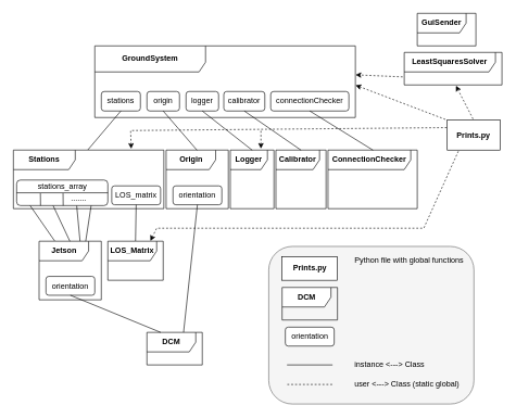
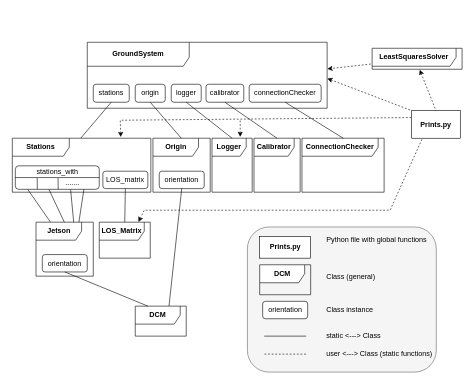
  <mxCell id="0" />
  <mxCell id="1" parent="0" />
  <mxCell id="2" value="" style="endArrow=none;dashed=1;html=1;rounded=0;entryX=0;entryY=0.25;entryDx=0;entryDy=0;exitX=0.783;exitY=-0.022;exitDx=0;exitDy=0;exitPerimeter=0;endFill=0;startArrow=classic;startFill=1;" parent="1" source="10" target="46" edge="1"><mxGeometry width="50" height="50" relative="1" as="geometry"><mxPoint x="370" y="150" as="sourcePoint" /><mxPoint x="685.59" y="195.2" as="targetPoint" /><Array as="points"><mxPoint x="200" y="200" /></Array></mxGeometry></mxCell>
  <mxCell id="3" value="&lt;b&gt;GroundSystem&lt;/b&gt;" style="shape=umlFrame;whiteSpace=wrap;html=1;pointerEvents=0;width=170;height=40;" parent="1" vertex="1"><mxGeometry x="145" y="70" width="400" height="110" as="geometry" /></mxCell>
  <mxCell id="4" value="stations" style="rounded=1;whiteSpace=wrap;html=1;" parent="1" vertex="1"><mxGeometry x="155" y="140" width="60" height="30" as="geometry" /></mxCell>
  <mxCell id="5" value="origin" style="rounded=1;whiteSpace=wrap;html=1;" parent="1" vertex="1"><mxGeometry x="225" y="140" width="50" height="30" as="geometry" /></mxCell>
  <mxCell id="6" value="logger" style="rounded=1;whiteSpace=wrap;html=1;" parent="1" vertex="1"><mxGeometry x="285" y="140" width="50" height="30" as="geometry" /></mxCell>
  <mxCell id="7" value="connectionChecker" style="rounded=1;whiteSpace=wrap;html=1;" parent="1" vertex="1"><mxGeometry x="415" y="140" width="120" height="30" as="geometry" /></mxCell>
  <mxCell id="8" value="calibrator" style="rounded=1;whiteSpace=wrap;html=1;" parent="1" vertex="1"><mxGeometry x="343" y="140" width="63" height="30" as="geometry" /></mxCell>
  <mxCell id="9" value="" style="endArrow=none;html=1;rounded=0;entryX=0.5;entryY=1;entryDx=0;entryDy=0;exitX=0.495;exitY=-0.004;exitDx=0;exitDy=0;exitPerimeter=0;" parent="1" source="10" target="4" edge="1"><mxGeometry width="50" height="50" relative="1" as="geometry"><mxPoint x="120" y="270" as="sourcePoint" /><mxPoint x="400" y="350" as="targetPoint" /></mxGeometry></mxCell>
  <mxCell id="10" value="&lt;b&gt;Stations&lt;/b&gt;" style="shape=umlFrame;whiteSpace=wrap;html=1;pointerEvents=0;width=95;height=30;" parent="1" vertex="1"><mxGeometry x="20" y="230" width="231" height="90" as="geometry" /></mxCell>
  <mxCell id="11" value="" style="group" parent="1" vertex="1" connectable="0"><mxGeometry x="25" y="276" width="140" height="40" as="geometry" /></mxCell>
  <mxCell id="12" value="" style="rounded=1;whiteSpace=wrap;html=1;" parent="11" vertex="1"><mxGeometry width="140" height="39.216" as="geometry" /></mxCell>
  <mxCell id="13" value="" style="endArrow=none;html=1;rounded=0;exitX=0;exitY=0.5;exitDx=0;exitDy=0;entryX=1;entryY=0.5;entryDx=0;entryDy=0;" parent="11" source="12" target="12" edge="1"><mxGeometry width="50" height="50" relative="1" as="geometry"><mxPoint x="335.152" y="-117.647" as="sourcePoint" /><mxPoint x="377.576" y="-156.863" as="targetPoint" /></mxGeometry></mxCell>
- <mxCell id="14" value="stations_array" style="text;html=1;align=center;verticalAlign=middle;whiteSpace=wrap;rounded=0;" parent="11" vertex="1"><mxGeometry x="44.545" y="-2" width="50.909" height="23.529" as="geometry" /></mxCell>
+ <mxCell id="14" value="stations_with" style="text;html=1;align=center;verticalAlign=middle;whiteSpace=wrap;rounded=0;" parent="11" vertex="1"><mxGeometry x="44.545" y="-2" width="50.909" height="23.529" as="geometry" /></mxCell>
  <mxCell id="15" value="" style="endArrow=none;html=1;rounded=0;entryX=0.25;entryY=1;entryDx=0;entryDy=0;startSize=6;exitX=0.25;exitY=1;exitDx=0;exitDy=0;" parent="11" edge="1"><mxGeometry width="50" height="50" relative="1" as="geometry"><mxPoint x="36.485" y="20.392" as="sourcePoint" /><mxPoint x="36.697" y="39.216" as="targetPoint" /></mxGeometry></mxCell>
  <mxCell id="16" value="" style="endArrow=none;html=1;rounded=0;entryX=0.25;entryY=1;entryDx=0;entryDy=0;startSize=6;exitX=0.25;exitY=1;exitDx=0;exitDy=0;" parent="11" edge="1"><mxGeometry width="50" height="50" relative="1" as="geometry"><mxPoint x="71.273" y="20.392" as="sourcePoint" /><mxPoint x="71.485" y="39.216" as="targetPoint" /></mxGeometry></mxCell>
  <mxCell id="17" value="......." style="text;html=1;align=center;verticalAlign=middle;whiteSpace=wrap;rounded=0;" parent="11" vertex="1"><mxGeometry x="69.576" y="16.471" width="50.909" height="23.529" as="geometry" /></mxCell>
  <mxCell id="18" value="LOS_matrix" style="rounded=1;whiteSpace=wrap;html=1;" parent="1" vertex="1"><mxGeometry x="171" y="285" width="75" height="29" as="geometry" /></mxCell>
  <mxCell id="19" value="&lt;b&gt;Origin&lt;/b&gt;" style="shape=umlFrame;whiteSpace=wrap;html=1;pointerEvents=0;width=76;height=30;" parent="1" vertex="1"><mxGeometry x="254.5" y="230" width="95.5" height="90" as="geometry" /></mxCell>
  <mxCell id="20" value="" style="endArrow=none;html=1;rounded=0;entryX=0.5;entryY=1;entryDx=0;entryDy=0;exitX=0.496;exitY=0.002;exitDx=0;exitDy=0;exitPerimeter=0;" parent="1" source="19" target="5" edge="1"><mxGeometry width="50" height="50" relative="1" as="geometry"><mxPoint x="320" y="220" as="sourcePoint" /><mxPoint x="400" y="260" as="targetPoint" /></mxGeometry></mxCell>
  <mxCell id="21" value="&lt;b&gt;Logger&lt;/b&gt;" style="shape=umlFrame;whiteSpace=wrap;html=1;pointerEvents=0;width=57;height=30;" parent="1" vertex="1"><mxGeometry x="353" y="230" width="67" height="90" as="geometry" /></mxCell>
  <mxCell id="22" value="" style="endArrow=none;html=1;rounded=0;entryX=0.5;entryY=1;entryDx=0;entryDy=0;exitX=0.502;exitY=0.002;exitDx=0;exitDy=0;exitPerimeter=0;" parent="1" source="21" target="6" edge="1"><mxGeometry width="50" height="50" relative="1" as="geometry"><mxPoint x="350" y="310" as="sourcePoint" /><mxPoint x="400" y="260" as="targetPoint" /></mxGeometry></mxCell>
  <mxCell id="23" value="&lt;b&gt;Calibrator&lt;/b&gt;" style="shape=umlFrame;whiteSpace=wrap;html=1;pointerEvents=0;width=67;height=30;" parent="1" vertex="1"><mxGeometry x="423" y="230" width="77" height="90" as="geometry" /></mxCell>
  <mxCell id="24" value="" style="endArrow=none;html=1;rounded=0;entryX=0.5;entryY=1;entryDx=0;entryDy=0;exitX=0.501;exitY=0.002;exitDx=0;exitDy=0;exitPerimeter=0;" parent="1" source="23" target="8" edge="1"><mxGeometry width="50" height="50" relative="1" as="geometry"><mxPoint x="337" y="240" as="sourcePoint" /><mxPoint x="320" y="180" as="targetPoint" /></mxGeometry></mxCell>
  <mxCell id="25" value="&lt;b&gt;ConnectionChecker&lt;/b&gt;" style="shape=umlFrame;whiteSpace=wrap;html=1;pointerEvents=0;width=127;height=30;" parent="1" vertex="1"><mxGeometry x="503" y="230" width="137" height="90" as="geometry" /></mxCell>
  <mxCell id="26" value="" style="endArrow=none;html=1;rounded=0;entryX=0.5;entryY=1;entryDx=0;entryDy=0;exitX=0.504;exitY=0.002;exitDx=0;exitDy=0;exitPerimeter=0;" parent="1" source="25" target="7" edge="1"><mxGeometry width="50" height="50" relative="1" as="geometry"><mxPoint x="620" y="220" as="sourcePoint" /><mxPoint x="385" y="180" as="targetPoint" /></mxGeometry></mxCell>
  <mxCell id="27" value="&lt;b&gt;Jetson&lt;/b&gt;" style="shape=umlFrame;whiteSpace=wrap;html=1;pointerEvents=0;width=76;height=30;" parent="1" vertex="1"><mxGeometry x="59.5" y="370" width="95.5" height="90" as="geometry" /></mxCell>
  <mxCell id="28" value="" style="endArrow=none;html=1;rounded=0;exitX=0.25;exitY=-0.005;exitDx=0;exitDy=0;exitPerimeter=0;entryX=0.148;entryY=1.002;entryDx=0;entryDy=0;endSize=6;movable=1;resizable=1;rotatable=1;deletable=1;editable=1;locked=0;connectable=1;entryPerimeter=0;" parent="1" source="27" target="12" edge="1"><mxGeometry width="50" height="50" relative="1" as="geometry"><mxPoint x="350" y="400" as="sourcePoint" /><mxPoint x="400" y="350" as="targetPoint" /></mxGeometry></mxCell>
  <mxCell id="29" value="" style="endArrow=none;html=1;rounded=0;exitX=0.495;exitY=0.001;exitDx=0;exitDy=0;exitPerimeter=0;endSize=6;movable=1;resizable=1;rotatable=1;deletable=1;editable=1;locked=0;connectable=1;entryX=0.4;entryY=1.002;entryDx=0;entryDy=0;entryPerimeter=0;" parent="1" source="27" target="12" edge="1"><mxGeometry width="50" height="50" relative="1" as="geometry"><mxPoint x="103" y="380" as="sourcePoint" /><mxPoint x="80" y="320" as="targetPoint" /></mxGeometry></mxCell>
  <mxCell id="30" value="" style="endArrow=none;html=1;rounded=0;exitX=0.658;exitY=-0.001;exitDx=0;exitDy=0;exitPerimeter=0;endSize=6;movable=1;resizable=1;rotatable=1;deletable=1;editable=1;locked=0;connectable=1;entryX=0.523;entryY=0.978;entryDx=0;entryDy=0;entryPerimeter=0;" parent="1" source="27" edge="1"><mxGeometry width="50" height="50" relative="1" as="geometry"><mxPoint x="129.485" y="370.09" as="sourcePoint" /><mxPoint x="117.201" y="315.482" as="targetPoint" /></mxGeometry></mxCell>
  <mxCell id="31" value="" style="endArrow=none;html=1;rounded=0;exitX=0.88;exitY=0.965;exitDx=0;exitDy=0;exitPerimeter=0;endSize=6;movable=1;resizable=1;rotatable=1;deletable=1;editable=1;locked=0;connectable=1;entryX=0.749;entryY=0;entryDx=0;entryDy=0;entryPerimeter=0;" parent="1" source="17" target="27" edge="1"><mxGeometry width="50" height="50" relative="1" as="geometry"><mxPoint x="137" y="390" as="sourcePoint" /><mxPoint x="101" y="335" as="targetPoint" /></mxGeometry></mxCell>
  <mxCell id="32" value="&lt;b&gt;LOS_Matrix&lt;/b&gt;" style="shape=umlFrame;whiteSpace=wrap;html=1;pointerEvents=0;width=75;height=30;" parent="1" vertex="1"><mxGeometry x="165" y="370" width="85" height="60" as="geometry" /></mxCell>
  <mxCell id="33" value="" style="endArrow=none;html=1;rounded=0;exitX=0.5;exitY=-0.006;exitDx=0;exitDy=0;exitPerimeter=0;entryX=0.5;entryY=1;entryDx=0;entryDy=0;" parent="1" source="32" target="18" edge="1"><mxGeometry width="50" height="50" relative="1" as="geometry"><mxPoint x="280" y="350" as="sourcePoint" /><mxPoint x="330" y="300" as="targetPoint" /></mxGeometry></mxCell>
  <mxCell id="34" value="&lt;b&gt;DCM&lt;/b&gt;" style="shape=umlFrame;whiteSpace=wrap;html=1;pointerEvents=0;width=75;height=30;" parent="1" vertex="1"><mxGeometry x="225" y="510" width="85" height="50" as="geometry" /></mxCell>
  <mxCell id="35" value="orientation" style="rounded=1;whiteSpace=wrap;html=1;" parent="1" vertex="1"><mxGeometry x="265" y="285" width="75" height="29" as="geometry" /></mxCell>
  <mxCell id="36" value="orientation" style="rounded=1;whiteSpace=wrap;html=1;" parent="1" vertex="1"><mxGeometry x="70" y="424" width="75" height="29" as="geometry" /></mxCell>
  <mxCell id="37" value="" style="endArrow=none;html=1;rounded=0;entryX=0.5;entryY=1;entryDx=0;entryDy=0;exitX=0.662;exitY=-0.003;exitDx=0;exitDy=0;exitPerimeter=0;" parent="1" source="34" target="35" edge="1"><mxGeometry width="50" height="50" relative="1" as="geometry"><mxPoint x="250" y="430" as="sourcePoint" /><mxPoint x="300" y="380" as="targetPoint" /></mxGeometry></mxCell>
  <mxCell id="38" value="" style="endArrow=none;html=1;rounded=0;exitX=0.249;exitY=0;exitDx=0;exitDy=0;exitPerimeter=0;entryX=0.5;entryY=1;entryDx=0;entryDy=0;" parent="1" source="34" target="36" edge="1"><mxGeometry width="50" height="50" relative="1" as="geometry"><mxPoint x="291" y="520" as="sourcePoint" /><mxPoint x="110" y="480" as="targetPoint" /></mxGeometry></mxCell>
- <mxCell id="39" value="&lt;b&gt;GuiSender&lt;/b&gt;" style="shape=umlFrame;whiteSpace=wrap;html=1;pointerEvents=0;width=75;height=30;" parent="1" vertex="1"><mxGeometry x="640" y="20" width="90" height="50" as="geometry" /></mxCell>
- <mxCell id="40" value="&lt;span style=&quot;text-align: left;&quot;&gt;&lt;b&gt;LeastSquaresSolver&lt;/b&gt;&lt;/span&gt;" style="shape=umlFrame;whiteSpace=wrap;html=1;pointerEvents=0;width=140;height=30;" parent="1" vertex="1"><mxGeometry x="620" y="80" width="150" height="50" as="geometry" /></mxCell>
+ <mxCell id="40" value="&lt;span style=&quot;text-align: left;&quot;&gt;&lt;b&gt;LeastSquaresSolver&lt;/b&gt;&lt;/span&gt;" style="shape=umlFrame;whiteSpace=wrap;html=1;pointerEvents=0;width=140;height=30;" parent="1" vertex="1"><mxGeometry x="620" y="80" width="150" height="35" as="geometry" /></mxCell>
  <mxCell id="41" value="" style="endArrow=classic;dashed=1;html=1;strokeWidth=1;rounded=0;entryX=1.001;entryY=0.404;entryDx=0;entryDy=0;entryPerimeter=0;exitX=-0.016;exitY=0.752;exitDx=0;exitDy=0;exitPerimeter=0;endFill=1;" parent="1" source="40" target="3" edge="1"><mxGeometry width="50" height="50" relative="1" as="geometry"><mxPoint x="648" y="53" as="sourcePoint" /><mxPoint x="557" y="111" as="targetPoint" /></mxGeometry></mxCell>
  <mxCell id="42" value="" style="endArrow=none;dashed=1;html=1;rounded=0;entryX=0;entryY=0;entryDx=0;entryDy=0;exitX=1.001;exitY=0.549;exitDx=0;exitDy=0;exitPerimeter=0;endFill=0;startArrow=classic;startFill=1;" parent="1" source="3" target="46" edge="1"><mxGeometry width="50" height="50" relative="1" as="geometry"><mxPoint x="370" y="150" as="sourcePoint" /><mxPoint x="688.02" y="182.4" as="targetPoint" /></mxGeometry></mxCell>
  <mxCell id="43" value="" style="endArrow=none;dashed=1;html=1;rounded=0;entryX=0.22;entryY=1;entryDx=0;entryDy=0;entryPerimeter=0;exitX=0.769;exitY=-0.007;exitDx=0;exitDy=0;exitPerimeter=0;endFill=0;startArrow=classic;startFill=1;" parent="1" source="32" target="46" edge="1"><mxGeometry width="50" height="50" relative="1" as="geometry"><mxPoint x="370" y="350" as="sourcePoint" /><mxPoint x="710.43" y="232" as="targetPoint" /><Array as="points"><mxPoint x="240" y="350" /><mxPoint x="650" y="350" /></Array></mxGeometry></mxCell>
  <mxCell id="44" value="" style="endArrow=none;dashed=1;html=1;rounded=0;exitX=0.672;exitY=-0.002;exitDx=0;exitDy=0;exitPerimeter=0;endFill=0;startArrow=classic;startFill=1;" parent="1" edge="1"><mxGeometry width="50" height="50" relative="1" as="geometry"><mxPoint x="400.024" y="227.82" as="sourcePoint" /><mxPoint x="400" y="200" as="targetPoint" /></mxGeometry></mxCell>
  <mxCell id="45" value="" style="endArrow=none;dashed=1;html=1;rounded=0;entryX=0.5;entryY=0;entryDx=0;entryDy=0;exitX=0.529;exitY=1.024;exitDx=0;exitDy=0;exitPerimeter=0;targetPerimeterSpacing=0;strokeWidth=1;startArrow=classic;startFill=1;curved=0;" parent="1" source="40" target="46" edge="1"><mxGeometry width="50" height="50" relative="1" as="geometry"><mxPoint x="555" y="140" as="sourcePoint" /><mxPoint x="730.5" y="178.45" as="targetPoint" /></mxGeometry></mxCell>
  <mxCell id="46" value="&lt;b&gt;Prints.py&lt;/b&gt;" style="rounded=0;whiteSpace=wrap;html=1;" parent="1" vertex="1"><mxGeometry x="686" y="184" width="81" height="46" as="geometry" /></mxCell>
  <mxCell id="47" value="" style="rounded=1;whiteSpace=wrap;html=1;fillColor=#f5f5f5;fontColor=#333333;strokeColor=#666666;" parent="1" vertex="1"><mxGeometry x="412" y="378" width="315" height="242" as="geometry" /></mxCell>
  <mxCell id="48" value="&lt;b&gt;Prints.py&lt;/b&gt;" style="rounded=0;whiteSpace=wrap;html=1;" parent="1" vertex="1"><mxGeometry x="432.5" y="394" width="85" height="36" as="geometry" /></mxCell>
  <mxCell id="49" value="&lt;b&gt;DCM&lt;/b&gt;" style="shape=umlFrame;whiteSpace=wrap;html=1;pointerEvents=0;width=75;height=30;" parent="1" vertex="1"><mxGeometry x="432.5" y="441" width="85" height="50" as="geometry" /></mxCell>
  <mxCell id="50" value="orientation" style="rounded=1;whiteSpace=wrap;html=1;" parent="1" vertex="1"><mxGeometry x="437.5" y="502" width="75" height="29" as="geometry" /></mxCell>
  <mxCell id="51" value="Python file with global functions" style="text;html=1;align=left;verticalAlign=middle;whiteSpace=wrap;rounded=0;" parent="1" vertex="1"><mxGeometry x="541.5" y="385" width="171.5" height="27" as="geometry" /></mxCell>
+ <mxCell id="52" value="Class (general)" style="text;html=1;align=left;verticalAlign=middle;whiteSpace=wrap;rounded=0;" parent="1" vertex="1"><mxGeometry x="541.5" y="447" width="171.5" height="27" as="geometry" /></mxCell>
+ <mxCell id="53" value="Class instance" style="text;html=1;align=left;verticalAlign=middle;whiteSpace=wrap;rounded=0;" parent="1" vertex="1"><mxGeometry x="541.5" y="502" width="171.5" height="27" as="geometry" /></mxCell>
  <mxCell id="54" value="" style="endArrow=none;html=1;rounded=0;" parent="1" edge="1"><mxGeometry width="50" height="50" relative="1" as="geometry"><mxPoint x="440" y="560" as="sourcePoint" /><mxPoint x="510" y="560" as="targetPoint" /></mxGeometry></mxCell>
- <mxCell id="55" value="instance &amp;lt;---&amp;gt; Class" style="text;html=1;align=left;verticalAlign=middle;whiteSpace=wrap;rounded=0;" parent="1" vertex="1"><mxGeometry x="542" y="545" width="171.5" height="27" as="geometry" /></mxCell>
+ <mxCell id="55" value="static &amp;lt;---&amp;gt; Class" style="text;html=1;align=left;verticalAlign=middle;whiteSpace=wrap;rounded=0;" parent="1" vertex="1"><mxGeometry x="542" y="545" width="171.5" height="27" as="geometry" /></mxCell>
  <mxCell id="56" value="" style="endArrow=none;html=1;rounded=0;dashed=1;" parent="1" edge="1"><mxGeometry width="50" height="50" relative="1" as="geometry"><mxPoint x="440.5" y="590" as="sourcePoint" /><mxPoint x="510.5" y="590" as="targetPoint" /></mxGeometry></mxCell>
- <mxCell id="57" value="user &amp;lt;---&amp;gt; Class (static global)" style="text;html=1;align=left;verticalAlign=middle;whiteSpace=wrap;rounded=0;" parent="1" vertex="1"><mxGeometry x="541.5" y="571" width="178.5" height="37" as="geometry" /></mxCell>
+ <mxCell id="57" value="user &amp;lt;---&amp;gt; Class (static functions)" style="text;html=1;align=left;verticalAlign=middle;whiteSpace=wrap;rounded=0;" parent="1" vertex="1"><mxGeometry x="541.5" y="571" width="178.5" height="37" as="geometry" /></mxCell>
